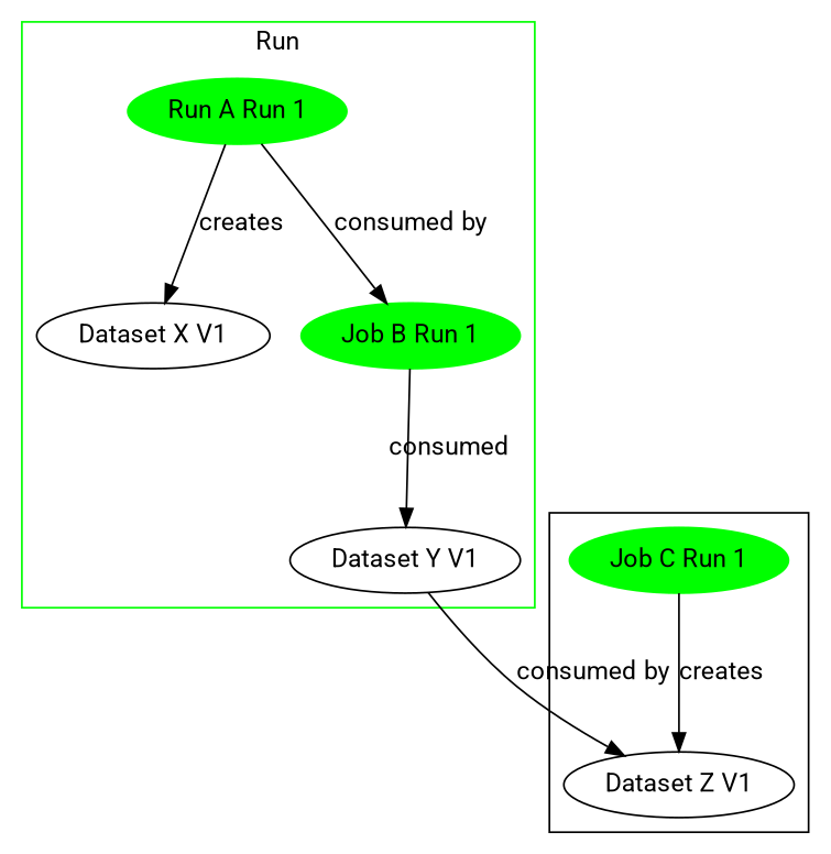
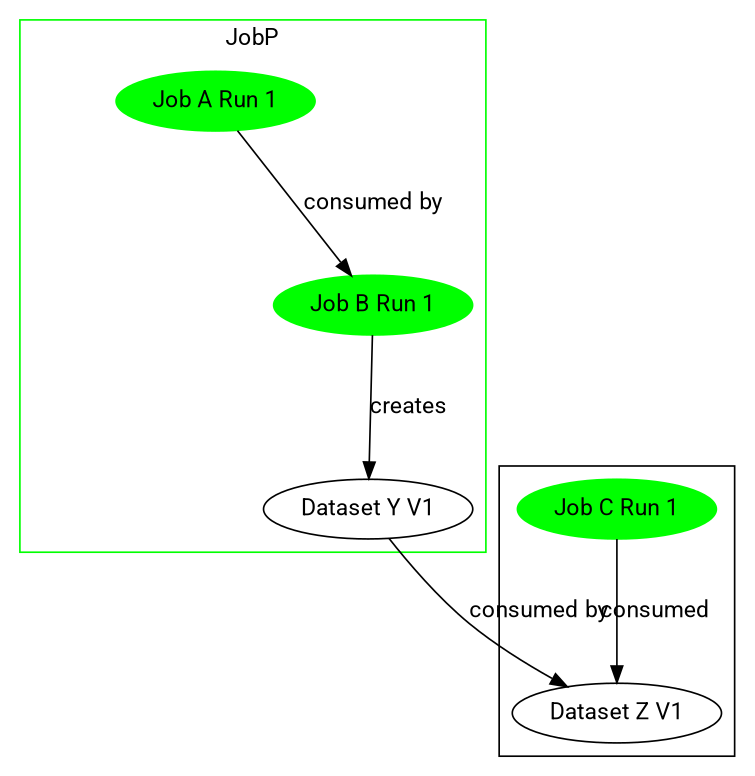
  digraph {
    fontname=Roboto
    newrank=true
    rankdir=TB
    ranksep=1
    node [fontname=Roboto]
    edge [fontname=Roboto]
-   n1 [color=green label="Run A Run 1" style=filled]
-   n2 [label="Dataset X V1"]
+   n1 [color=green label="Job A Run 1" style=filled]
    n3 [color=green label="Job B Run 1" style=filled]
    n4 [label="Dataset Y V1"]
    n5 [color=green label="Job C Run 1" style=filled]
    n6 [label="Dataset Z V1"]
    subgraph cluster_1 {
      color=green
-     label=Run
+     label=JobP
      n1
-     n2
      n3
      n4
    }
    subgraph cluster_2 {
      n5
      n6
    }
-   n1 -> n2 [label=creates]
    n1 -> n3 [label="consumed by"]
-   n3 -> n4 [label=consumed]
+   n3 -> n4 [label=creates]
    n4 -> n6 [label="consumed by"]
-   n5 -> n6 [label=creates]
+   n5 -> n6 [label=consumed]
  }
